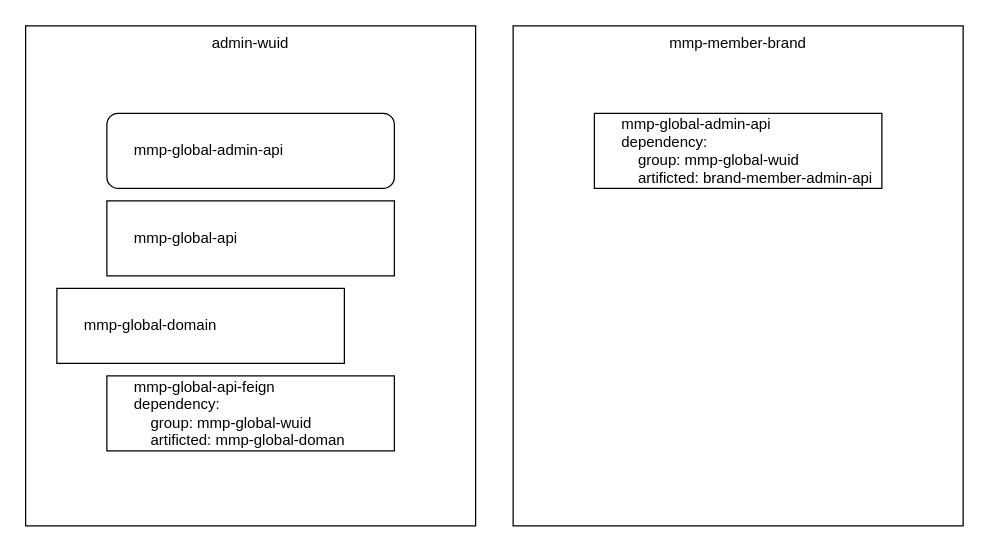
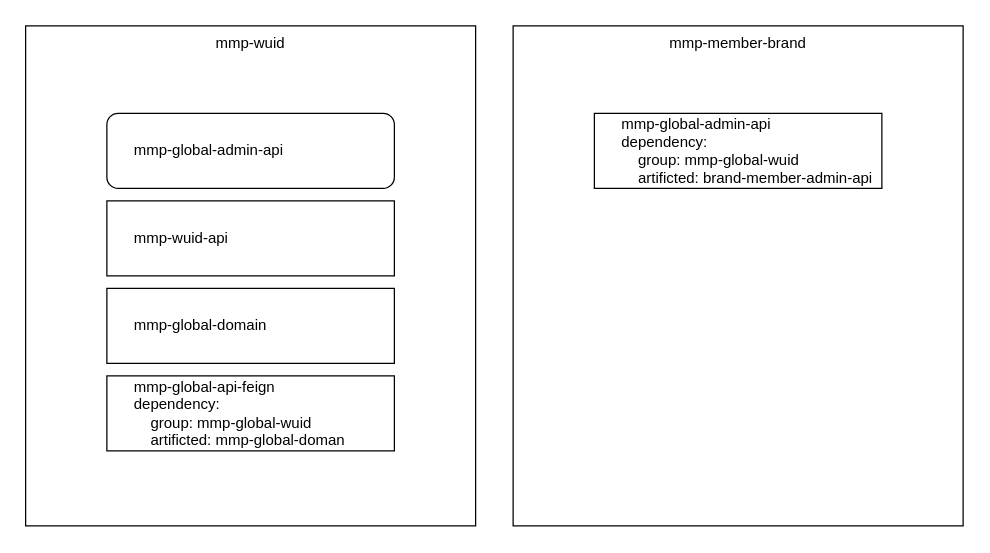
  <mxCell id="0" />
  <mxCell id="1" parent="0" />
- <mxCell id="2" value="admin-wuid" style="rounded=0;whiteSpace=wrap;html=1;verticalAlign=top;" vertex="1" parent="1"><mxGeometry x="20" y="20" width="360" height="400" as="geometry" /></mxCell>
+ <mxCell id="2" value="mmp-wuid" style="rounded=0;whiteSpace=wrap;html=1;verticalAlign=top;" vertex="1" parent="1"><mxGeometry x="20" y="20" width="360" height="400" as="geometry" /></mxCell>
  <mxCell id="3" value="mmp-global-admin-api" style="whiteSpace=wrap;html=1;align=left;spacingLeft=20;rounded=1;" vertex="1" parent="1"><mxGeometry x="85" y="90" width="230" height="60" as="geometry" /></mxCell>
- <mxCell id="4" value="mmp-global-api" style="rounded=0;whiteSpace=wrap;html=1;align=left;spacingLeft=20;" vertex="1" parent="1"><mxGeometry x="85" y="160" width="230" height="60" as="geometry" /></mxCell>
- <mxCell id="5" value="mmp-global-domain" style="rounded=0;whiteSpace=wrap;html=1;align=left;spacingLeft=20;" vertex="1" parent="1"><mxGeometry x="45" y="230" width="230" height="60" as="geometry" /></mxCell>
+ <mxCell id="4" value="mmp-wuid-api" style="rounded=0;whiteSpace=wrap;html=1;align=left;spacingLeft=20;" vertex="1" parent="1"><mxGeometry x="85" y="160" width="230" height="60" as="geometry" /></mxCell>
+ <mxCell id="5" value="mmp-global-domain" style="rounded=0;whiteSpace=wrap;html=1;align=left;spacingLeft=20;" vertex="1" parent="1"><mxGeometry x="85" y="230" width="230" height="60" as="geometry" /></mxCell>
  <mxCell id="6" value="mmp-global-api-feign&lt;br&gt;dependency:&lt;br&gt;&amp;nbsp; &amp;nbsp; group: mmp-global-wuid&lt;br&gt;&amp;nbsp; &amp;nbsp; artificted: mmp-global-doman" style="rounded=0;whiteSpace=wrap;html=1;align=left;spacingLeft=20;" vertex="1" parent="1"><mxGeometry x="85" y="300" width="230" height="60" as="geometry" /></mxCell>
  <mxCell id="7" value="mmp-member-brand" style="rounded=0;whiteSpace=wrap;html=1;align=center;spacingLeft=0;verticalAlign=top;" vertex="1" parent="1"><mxGeometry x="410" y="20" width="360" height="400" as="geometry" /></mxCell>
  <mxCell id="8" value="mmp-global-admin-api&lt;br&gt;dependency:&lt;br&gt;&amp;nbsp; &amp;nbsp; group: mmp-global-wuid&lt;br&gt;&amp;nbsp; &amp;nbsp; artificted: brand-member-admin-api" style="rounded=0;whiteSpace=wrap;html=1;align=left;spacingLeft=20;" vertex="1" parent="1"><mxGeometry x="475" y="90" width="230" height="60" as="geometry" /></mxCell>
